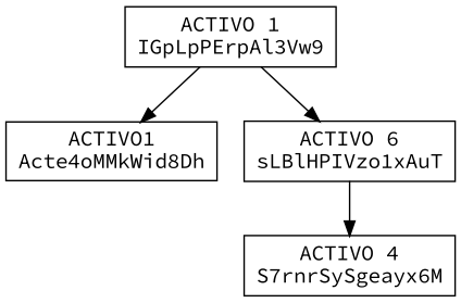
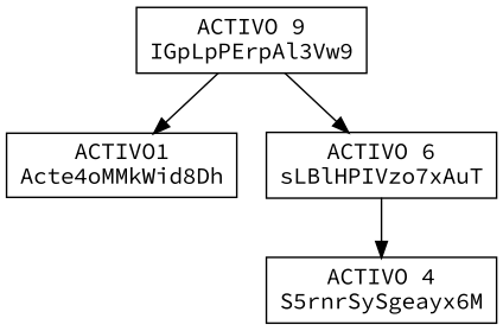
  digraph {
    fontname="Source Code Pro"
    node [fontname="Source Code Pro" shape=record]
    edge [fontname="Source Code Pro"]
-   n1 [label="ACTIVO 1\nIGpLpPErpAl3Vw9"]
+   n1 [label="ACTIVO 9\nIGpLpPErpAl3Vw9"]
    n2 [label="ACTIVO1\nActe4oMMkWid8Dh"]
-   n3 [label="ACTIVO 6\nsLBlHPIVzo1xAuT"]
-   n4 [label="ACTIVO 4\nS7rnrSySgeayx6M"]
+   n3 [label="ACTIVO 6\nsLBlHPIVzo7xAuT"]
+   n4 [label="ACTIVO 4\nS5rnrSySgeayx6M"]
    n1 -> n2
    n1 -> n3
    n3 -> n4
  }
